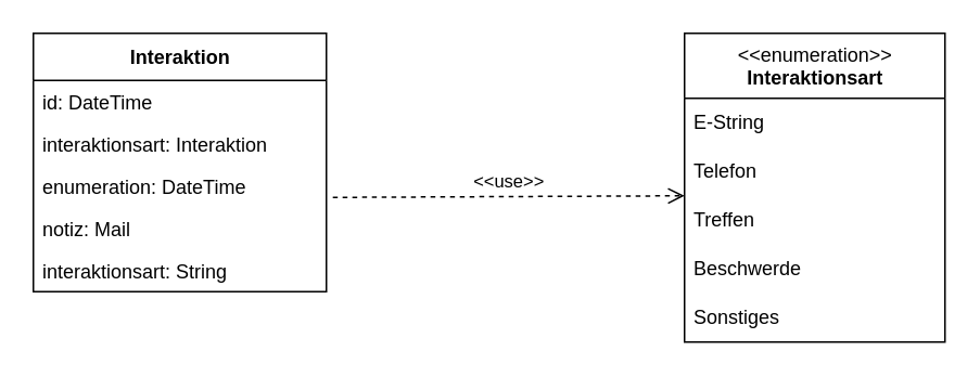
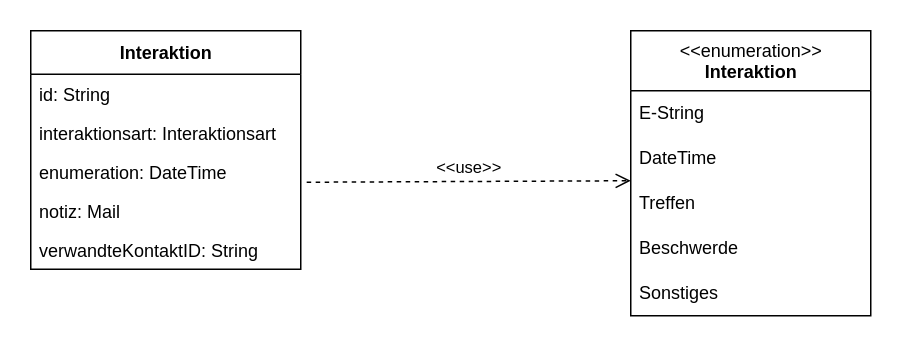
  <mxCell id="0" />
  <mxCell id="1" parent="0" />
  <mxCell id="2" value="Interaktion" style="swimlane;fontStyle=1;align=center;verticalAlign=middle;childLayout=stackLayout;horizontal=1;startSize=29;horizontalStack=0;resizeParent=1;resizeParentMax=0;resizeLast=0;collapsible=0;marginBottom=0;html=1;" parent="1" vertex="1"><mxGeometry x="20" y="20" width="180" height="159" as="geometry" /></mxCell>
- <mxCell id="3" value="id: DateTime" style="text;align=left;verticalAlign=top;spacingLeft=4;spacingRight=4;overflow=hidden;rotatable=0;points=[[0,0.5],[1,0.5]];portConstraint=eastwest;" parent="2" vertex="1"><mxGeometry y="29" width="180" height="26" as="geometry" /></mxCell>
- <mxCell id="4" value="interaktionsart: Interaktion" style="text;align=left;verticalAlign=top;spacingLeft=4;spacingRight=4;overflow=hidden;rotatable=0;points=[[0,0.5],[1,0.5]];portConstraint=eastwest;rounded=0;shadow=0;html=0;" parent="2" vertex="1"><mxGeometry y="55" width="180" height="26" as="geometry" /></mxCell>
+ <mxCell id="3" value="id: String" style="text;align=left;verticalAlign=top;spacingLeft=4;spacingRight=4;overflow=hidden;rotatable=0;points=[[0,0.5],[1,0.5]];portConstraint=eastwest;" parent="2" vertex="1"><mxGeometry y="29" width="180" height="26" as="geometry" /></mxCell>
+ <mxCell id="4" value="interaktionsart: Interaktionsart" style="text;align=left;verticalAlign=top;spacingLeft=4;spacingRight=4;overflow=hidden;rotatable=0;points=[[0,0.5],[1,0.5]];portConstraint=eastwest;rounded=0;shadow=0;html=0;" parent="2" vertex="1"><mxGeometry y="55" width="180" height="26" as="geometry" /></mxCell>
  <mxCell id="5" value="enumeration: DateTime" style="text;align=left;verticalAlign=top;spacingLeft=4;spacingRight=4;overflow=hidden;rotatable=0;points=[[0,0.5],[1,0.5]];portConstraint=eastwest;rounded=0;shadow=0;html=0;" parent="2" vertex="1"><mxGeometry y="81" width="180" height="26" as="geometry" /></mxCell>
  <mxCell id="6" value="notiz: Mail" style="text;align=left;verticalAlign=top;spacingLeft=4;spacingRight=4;overflow=hidden;rotatable=0;points=[[0,0.5],[1,0.5]];portConstraint=eastwest;rounded=0;shadow=0;html=0;" parent="2" vertex="1"><mxGeometry y="107" width="180" height="26" as="geometry" /></mxCell>
- <mxCell id="7" value="interaktionsart: String" style="text;align=left;verticalAlign=top;spacingLeft=4;spacingRight=4;overflow=hidden;rotatable=0;points=[[0,0.5],[1,0.5]];portConstraint=eastwest;rounded=0;shadow=0;html=0;" parent="2" vertex="1"><mxGeometry y="133" width="180" height="26" as="geometry" /></mxCell>
- <mxCell id="8" value="&amp;lt;&amp;lt;enumeration&amp;gt;&amp;gt;&lt;br&gt;&lt;b&gt;Interaktionsart&lt;/b&gt;" style="swimlane;fontStyle=0;align=center;verticalAlign=top;childLayout=stackLayout;horizontal=1;startSize=40;horizontalStack=0;resizeParent=1;resizeParentMax=0;resizeLast=0;collapsible=0;marginBottom=0;html=1;" parent="1" vertex="1"><mxGeometry x="420" y="20" width="160" height="190" as="geometry" /></mxCell>
+ <mxCell id="7" value="verwandteKontaktID: String" style="text;align=left;verticalAlign=top;spacingLeft=4;spacingRight=4;overflow=hidden;rotatable=0;points=[[0,0.5],[1,0.5]];portConstraint=eastwest;rounded=0;shadow=0;html=0;" parent="2" vertex="1"><mxGeometry y="133" width="180" height="26" as="geometry" /></mxCell>
+ <mxCell id="8" value="&amp;lt;&amp;lt;enumeration&amp;gt;&amp;gt;&lt;br&gt;&lt;b&gt;Interaktion&lt;/b&gt;" style="swimlane;fontStyle=0;align=center;verticalAlign=top;childLayout=stackLayout;horizontal=1;startSize=40;horizontalStack=0;resizeParent=1;resizeParentMax=0;resizeLast=0;collapsible=0;marginBottom=0;html=1;" parent="1" vertex="1"><mxGeometry x="420" y="20" width="160" height="190" as="geometry" /></mxCell>
  <mxCell id="9" value="&lt;div&gt;E-String&lt;/div&gt;" style="text;html=1;strokeColor=none;fillColor=none;align=left;verticalAlign=middle;spacingLeft=4;spacingRight=4;overflow=hidden;rotatable=0;points=[[0,0.5],[1,0.5]];portConstraint=eastwest;" parent="8" vertex="1"><mxGeometry y="40" width="160" height="30" as="geometry" /></mxCell>
- <mxCell id="10" value="Telefon" style="text;html=1;strokeColor=none;fillColor=none;align=left;verticalAlign=middle;spacingLeft=4;spacingRight=4;overflow=hidden;rotatable=0;points=[[0,0.5],[1,0.5]];portConstraint=eastwest;" parent="8" vertex="1"><mxGeometry y="70" width="160" height="30" as="geometry" /></mxCell>
+ <mxCell id="10" value="DateTime" style="text;html=1;strokeColor=none;fillColor=none;align=left;verticalAlign=middle;spacingLeft=4;spacingRight=4;overflow=hidden;rotatable=0;points=[[0,0.5],[1,0.5]];portConstraint=eastwest;" parent="8" vertex="1"><mxGeometry y="70" width="160" height="30" as="geometry" /></mxCell>
  <mxCell id="11" value="Treffen" style="text;html=1;strokeColor=none;fillColor=none;align=left;verticalAlign=middle;spacingLeft=4;spacingRight=4;overflow=hidden;rotatable=0;points=[[0,0.5],[1,0.5]];portConstraint=eastwest;" parent="8" vertex="1"><mxGeometry y="100" width="160" height="30" as="geometry" /></mxCell>
  <mxCell id="12" value="Beschwerde" style="text;html=1;strokeColor=none;fillColor=none;align=left;verticalAlign=middle;spacingLeft=4;spacingRight=4;overflow=hidden;rotatable=0;points=[[0,0.5],[1,0.5]];portConstraint=eastwest;" parent="8" vertex="1"><mxGeometry y="130" width="160" height="30" as="geometry" /></mxCell>
  <mxCell id="13" value="Sonstiges" style="text;html=1;strokeColor=none;fillColor=none;align=left;verticalAlign=middle;spacingLeft=4;spacingRight=4;overflow=hidden;rotatable=0;points=[[0,0.5],[1,0.5]];portConstraint=eastwest;" parent="8" vertex="1"><mxGeometry y="160" width="160" height="30" as="geometry" /></mxCell>
  <mxCell id="14" value="&amp;lt;&amp;lt;use&amp;gt;&amp;gt;" style="endArrow=open;startArrow=none;endFill=0;startFill=0;endSize=8;html=1;verticalAlign=bottom;dashed=1;labelBackgroundColor=none;rounded=0;exitX=1.022;exitY=0.769;exitDx=0;exitDy=0;exitPerimeter=0;" parent="1" source="5" edge="1"><mxGeometry width="160" relative="1" as="geometry"><mxPoint x="210" y="120" as="sourcePoint" /><mxPoint x="420" y="120" as="targetPoint" /></mxGeometry></mxCell>
